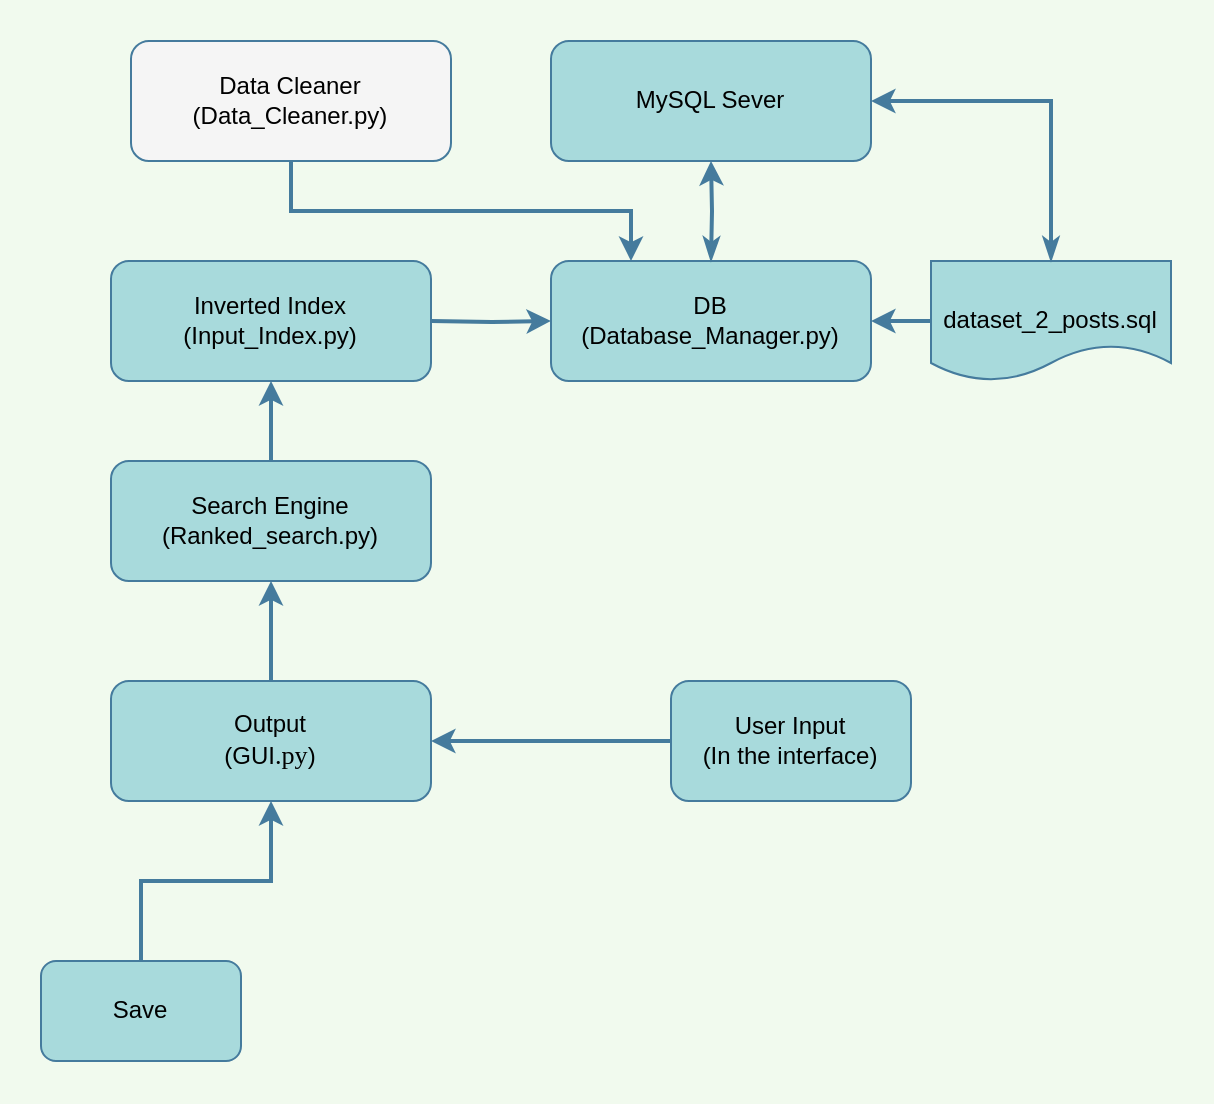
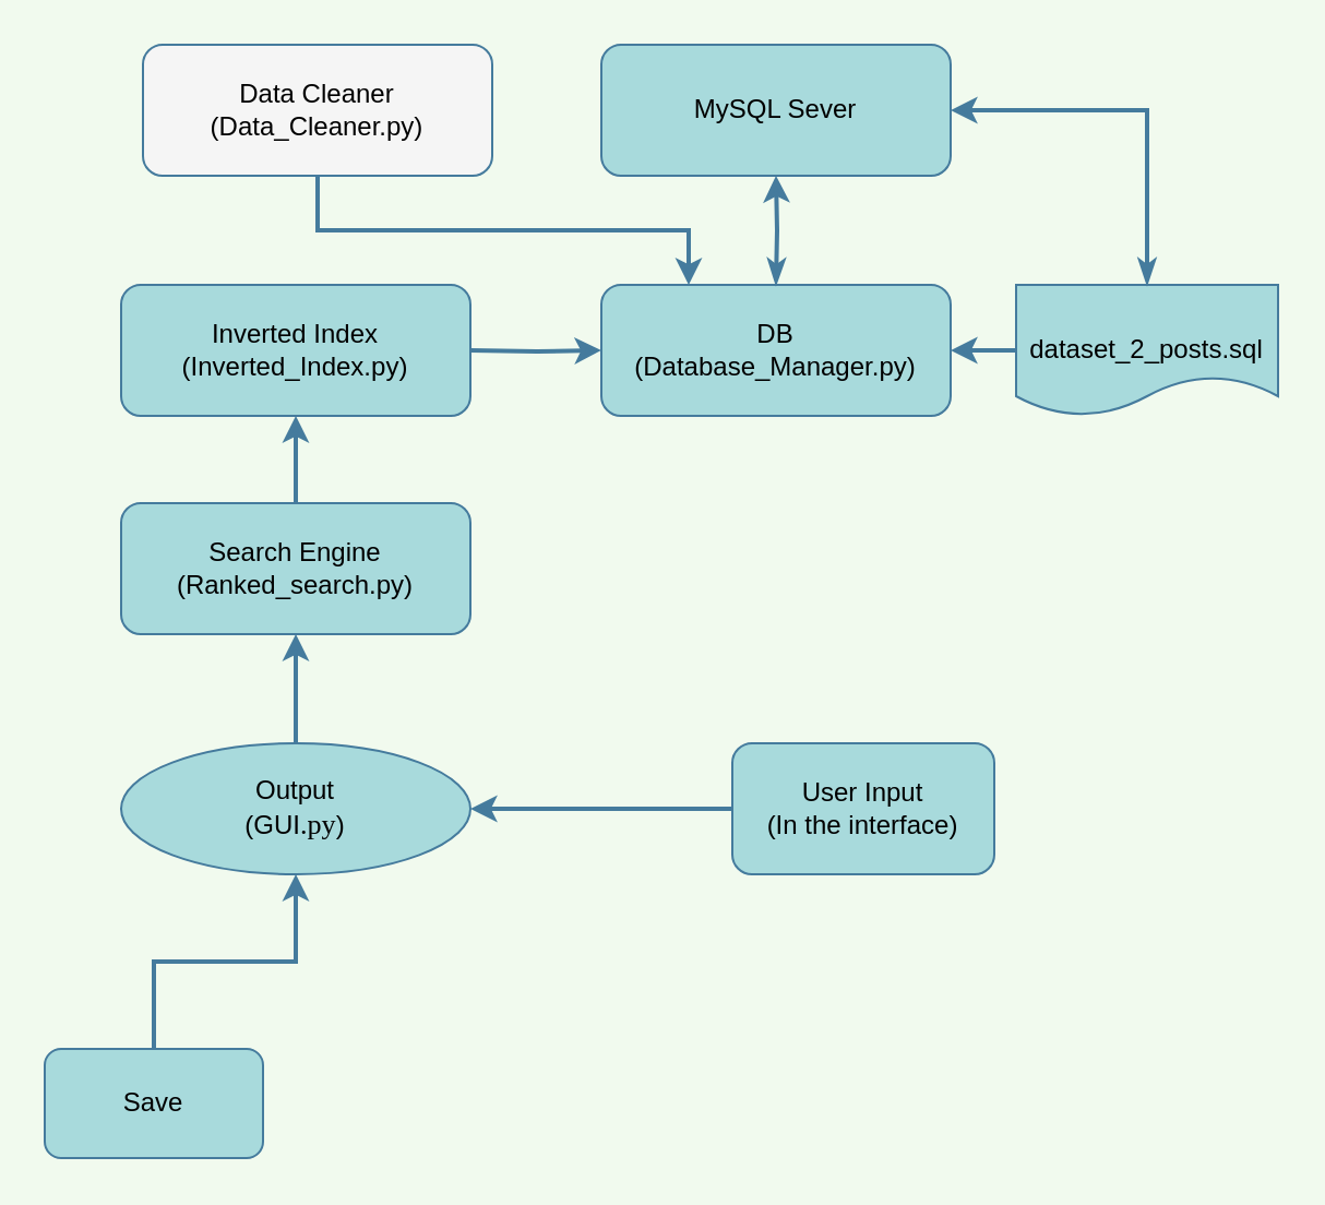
  <mxCell id="0" />
  <mxCell id="1" parent="0" />
  <mxCell id="2" value="User Input&lt;br&gt;(In the interface)" style="rounded=1;whiteSpace=wrap;html=1;fillColor=#A8DADC;strokeColor=#457B9D;fontColor=#000000;" parent="1" vertex="1"><mxGeometry x="335" y="340" width="120" height="60" as="geometry" /></mxCell>
  <mxCell id="3" value="Search Engine&#10;(Ranked_search.py)" style="rounded=1;whiteSpace=wrap;html=1;fillColor=#A8DADC;strokeColor=#457B9D;fontColor=#000000;" parent="1" vertex="1"><mxGeometry x="55" y="230" width="160" height="60" as="geometry" /></mxCell>
- <mxCell id="4" value="Inverted Index&#10;(Input_Index.py)" style="rounded=1;whiteSpace=wrap;html=1;fillColor=#A8DADC;strokeColor=#457B9D;fontColor=#000000;" parent="1" vertex="1"><mxGeometry x="55" y="130" width="160" height="60" as="geometry" /></mxCell>
- <mxCell id="5" value="&lt;font color=&quot;#000000&quot;&gt;Output&lt;br&gt;(GUI&lt;span style=&quot;font-family: &amp;quot;.AppleSystemUIFont&amp;quot;; font-size: 9.8pt;&quot;&gt;.py&lt;/span&gt;)&lt;/font&gt;" style="rounded=1;whiteSpace=wrap;html=1;fillColor=#A8DADC;fontColor=#1D3557;strokeColor=#457B9D;" parent="1" vertex="1"><mxGeometry x="55" y="340" width="160" height="60" as="geometry" /></mxCell>
+ <mxCell id="4" value="Inverted Index&#10;(Inverted_Index.py)" style="rounded=1;whiteSpace=wrap;html=1;fillColor=#A8DADC;strokeColor=#457B9D;fontColor=#000000;" parent="1" vertex="1"><mxGeometry x="55" y="130" width="160" height="60" as="geometry" /></mxCell>
+ <mxCell id="5" value="&lt;font color=&quot;#000000&quot;&gt;Output&lt;br&gt;(GUI&lt;span style=&quot;font-family: &amp;quot;.AppleSystemUIFont&amp;quot;; font-size: 9.8pt;&quot;&gt;.py&lt;/span&gt;)&lt;/font&gt;" style="ellipse;whiteSpace=wrap;html=1;fillColor=#A8DADC;fontColor=#1D3557;strokeColor=#457B9D;" parent="1" vertex="1"><mxGeometry x="55" y="340" width="160" height="60" as="geometry" /></mxCell>
  <mxCell id="6" value="dataset_2_posts.sql" style="shape=document;whiteSpace=wrap;html=1;fillColor=#A8DADC;strokeColor=#457B9D;fontColor=#000000;" parent="1" vertex="1"><mxGeometry x="465" y="130" width="120" height="60" as="geometry" /></mxCell>
  <mxCell id="7" value="Save" style="rounded=1;whiteSpace=wrap;html=1;fillColor=#A8DADC;strokeColor=#457B9D;fontColor=#000000;" parent="1" vertex="1"><mxGeometry x="20" y="480" width="100" height="50" as="geometry" /></mxCell>
  <mxCell id="8" style="edgeStyle=orthogonalEdgeStyle;rounded=0;fillColor=#A8DADC;strokeColor=#457B9D;strokeWidth=2;labelBackgroundColor=#F1FAEE;fontColor=#1D3557;entryX=0.5;entryY=1;entryDx=0;entryDy=0;" parent="1" source="7" target="5" edge="1"><mxGeometry relative="1" as="geometry"><mxPoint x="535" y="310" as="targetPoint" /></mxGeometry></mxCell>
  <mxCell id="9" value="Data Cleaner&lt;br&gt;(Data_Cleaner.py)" style="rounded=1;whiteSpace=wrap;html=1;fillColor=#f5f5f5;strokeColor=#457B9D;fontColor=#000000;" parent="1" vertex="1"><mxGeometry x="65" y="20" width="160" height="60" as="geometry" /></mxCell>
  <mxCell id="10" value="DB&#10;(Database_Manager.py)" style="rounded=1;whiteSpace=wrap;html=1;fillColor=#A8DADC;strokeColor=#457B9D;fontColor=#000000;" parent="1" vertex="1"><mxGeometry x="275" y="130" width="160" height="60" as="geometry" /></mxCell>
  <mxCell id="11" style="edgeStyle=orthogonalEdgeStyle;rounded=0;fillColor=#A8DADC;strokeColor=#457B9D;strokeWidth=2;labelBackgroundColor=#F1FAEE;fontColor=#1D3557;exitX=0;exitY=0.5;exitDx=0;exitDy=0;entryX=1;entryY=0.5;entryDx=0;entryDy=0;" edge="1" parent="1" source="2" target="5"><mxGeometry relative="1" as="geometry"><mxPoint x="405" y="70" as="sourcePoint" /><mxPoint x="255" y="110" as="targetPoint" /></mxGeometry></mxCell>
  <mxCell id="12" style="edgeStyle=orthogonalEdgeStyle;rounded=0;fillColor=#A8DADC;strokeColor=#457B9D;strokeWidth=2;labelBackgroundColor=#F1FAEE;fontColor=#1D3557;entryX=0.5;entryY=1;entryDx=0;entryDy=0;exitX=0.5;exitY=0;exitDx=0;exitDy=0;" edge="1" parent="1" source="5" target="3"><mxGeometry relative="1" as="geometry"><mxPoint x="145" y="410" as="targetPoint" /><mxPoint x="210" y="490" as="sourcePoint" /></mxGeometry></mxCell>
  <mxCell id="13" style="edgeStyle=orthogonalEdgeStyle;rounded=0;fillColor=#A8DADC;strokeColor=#457B9D;strokeWidth=2;labelBackgroundColor=#F1FAEE;fontColor=#1D3557;entryX=0.5;entryY=1;entryDx=0;entryDy=0;exitX=0.5;exitY=0;exitDx=0;exitDy=0;" edge="1" parent="1" source="3" target="4"><mxGeometry relative="1" as="geometry"><mxPoint x="145" y="300" as="targetPoint" /><mxPoint x="145" y="350" as="sourcePoint" /></mxGeometry></mxCell>
  <mxCell id="14" value="MySQL Sever" style="rounded=1;whiteSpace=wrap;html=1;fillColor=#A8DADC;strokeColor=#457B9D;fontColor=#000000;" vertex="1" parent="1"><mxGeometry x="275" y="20" width="160" height="60" as="geometry" /></mxCell>
  <mxCell id="15" style="edgeStyle=orthogonalEdgeStyle;rounded=0;fillColor=#A8DADC;strokeColor=#457B9D;strokeWidth=2;labelBackgroundColor=#F1FAEE;fontColor=#1D3557;entryX=0;entryY=0.5;entryDx=0;entryDy=0;" edge="1" parent="1" target="10"><mxGeometry relative="1" as="geometry"><mxPoint x="145" y="200" as="targetPoint" /><mxPoint x="215" y="160" as="sourcePoint" /></mxGeometry></mxCell>
  <mxCell id="16" style="edgeStyle=orthogonalEdgeStyle;rounded=0;fillColor=#A8DADC;strokeColor=#457B9D;strokeWidth=2;labelBackgroundColor=#F1FAEE;fontColor=#1D3557;entryX=0.5;entryY=1;entryDx=0;entryDy=0;endArrow=classic;endFill=1;startArrow=classicThin;startFill=1;" edge="1" parent="1" target="14"><mxGeometry relative="1" as="geometry"><mxPoint x="285" y="170" as="targetPoint" /><mxPoint x="355" y="130" as="sourcePoint" /></mxGeometry></mxCell>
  <mxCell id="17" style="edgeStyle=orthogonalEdgeStyle;rounded=0;fillColor=#A8DADC;strokeColor=#457B9D;strokeWidth=2;labelBackgroundColor=#F1FAEE;fontColor=#1D3557;entryX=1;entryY=0.5;entryDx=0;entryDy=0;exitX=0;exitY=0.5;exitDx=0;exitDy=0;" edge="1" parent="1" source="6" target="10"><mxGeometry relative="1" as="geometry"><mxPoint x="145" y="200" as="targetPoint" /><mxPoint x="145" y="240" as="sourcePoint" /></mxGeometry></mxCell>
  <mxCell id="18" style="edgeStyle=orthogonalEdgeStyle;rounded=0;fillColor=#A8DADC;strokeColor=#457B9D;strokeWidth=2;labelBackgroundColor=#F1FAEE;fontColor=#1D3557;entryX=0.25;entryY=0;entryDx=0;entryDy=0;exitX=0.5;exitY=1;exitDx=0;exitDy=0;" edge="1" parent="1" source="9" target="10"><mxGeometry relative="1" as="geometry"><mxPoint x="285" y="170" as="targetPoint" /><mxPoint x="225" y="170" as="sourcePoint" /></mxGeometry></mxCell>
  <mxCell id="19" style="edgeStyle=orthogonalEdgeStyle;rounded=0;fillColor=#A8DADC;strokeColor=#457B9D;strokeWidth=2;labelBackgroundColor=#F1FAEE;fontColor=#1D3557;entryX=1;entryY=0.5;entryDx=0;entryDy=0;endArrow=classic;endFill=1;startArrow=classicThin;startFill=1;exitX=0.5;exitY=0;exitDx=0;exitDy=0;" edge="1" parent="1" source="6" target="14"><mxGeometry relative="1" as="geometry"><mxPoint x="365" y="90" as="targetPoint" /><mxPoint x="365" y="140" as="sourcePoint" /></mxGeometry></mxCell>
